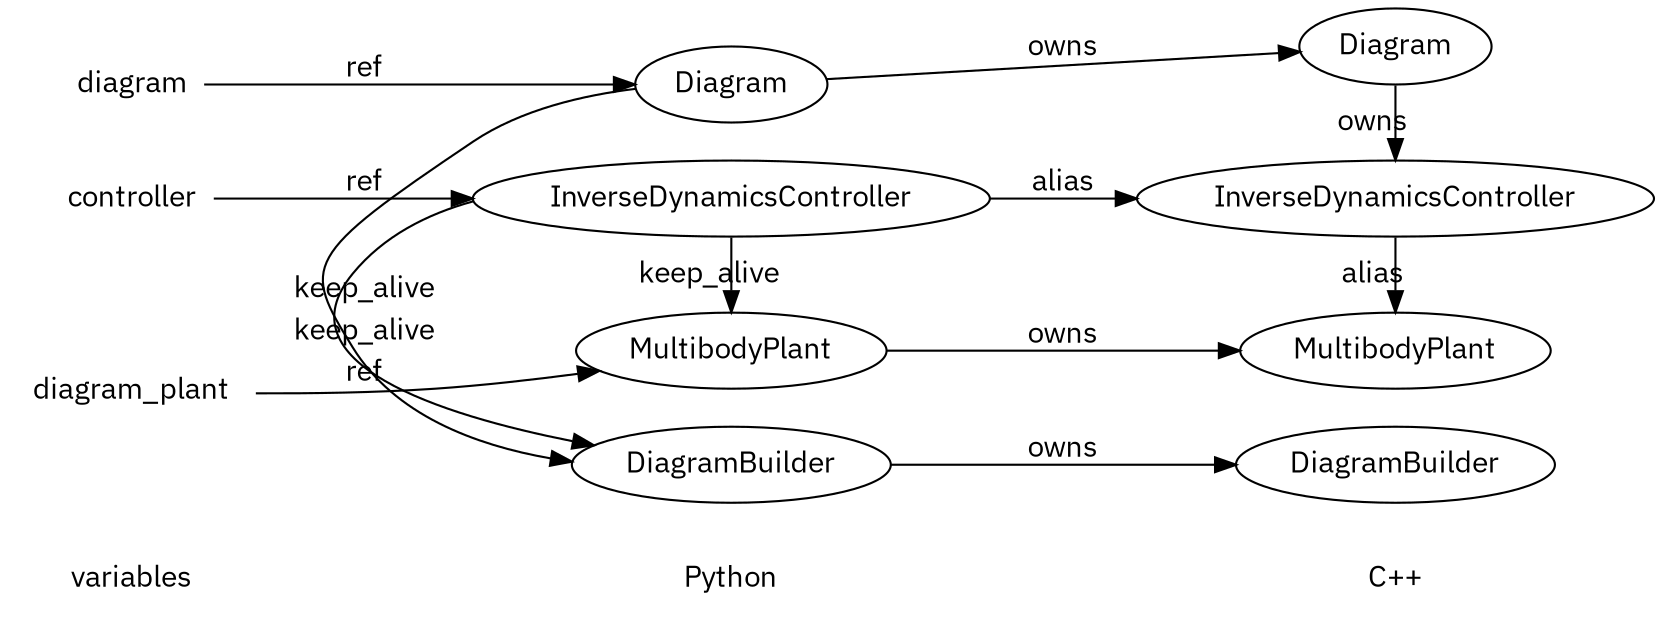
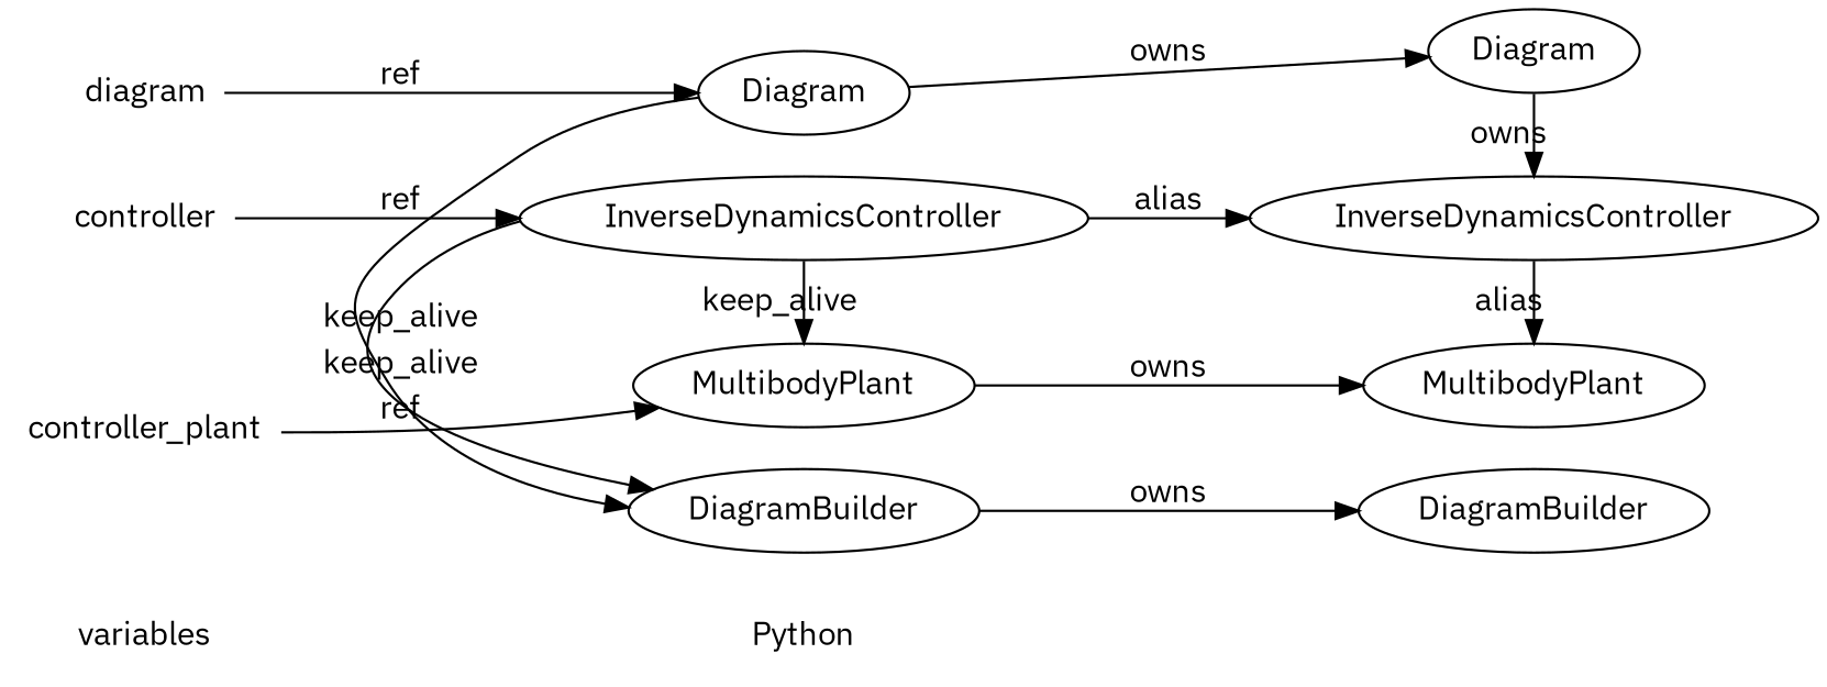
  digraph {
    fontname="IBM Plex Sans"
    rankdir=LR
    node [fontname="IBM Plex Sans"]
    edge [fontname="IBM Plex Sans"]
    variables [shape=plaintext]
    Python [shape=plaintext]
-   "C++" [shape=plaintext]
-   controller_plant [shape=plaintext label=diagram_plant]
+   controller_plant [shape=plaintext]
    controller [shape=plaintext]
    diagram [shape=plaintext]
    n7 [label=MultibodyPlant]
    n8 [label=DiagramBuilder]
    n9 [label=InverseDynamicsController]
    n10 [label=Diagram]
    n11 [label=MultibodyPlant]
    n12 [label=DiagramBuilder]
    n13 [label=InverseDynamicsController]
    n14 [label=Diagram]
    subgraph sub_1 {
      variables
      Python
-     "C++"
    }
    subgraph sub_2 {
      controller_plant
      controller
      diagram
    }
    subgraph sub_3 {
      rank=same
      variables
      controller_plant
      controller
      diagram
    }
    subgraph sub_4 {
      rank=same
      Python
      n7
      n8
      n9
      n10
    }
    subgraph sub_5 {
      rank=same
-     "C++"
      n11
      n12
      n13
      n14
    }
    variables -> Python [style=invis]
-   Python -> "C++" [style=invis]
    controller_plant -> n7 [label=ref]
    controller -> n9 [label=ref]
    diagram -> n10 [label=ref]
    n7 -> n11 [label=owns]
    n8 -> n12 [label=owns]
    n9 -> n7 [label=keep_alive]
    n9 -> n8 [label=keep_alive]
    n9 -> n13 [label=alias]
    n10 -> n8 [label=keep_alive]
    n10 -> n14 [label=owns]
    n13 -> n11 [label=alias]
    n14 -> n13 [label=owns]
  }
